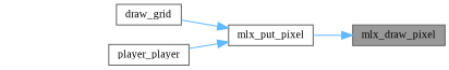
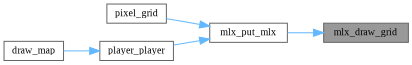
  digraph {
    fontname="Liberation Serif"
    rankdir=RL
    node [color=grey40 fillcolor=white fontname="Liberation Serif" fontsize=10 shape=box style=filled]
    edge [color=steelblue1 dir=back fontname="Liberation Serif" fontsize=10 labelfontname=Helvetica labelfontsize=10 style=solid]
-   n1 [color=gray40 fillcolor=grey60 fontcolor=black height=0.2 label=mlx_draw_pixel width=0.4]
-   n2 [height=0.2 label=mlx_put_pixel width=0.4]
-   n3 [height=0.2 label=draw_grid width=0.4]
+   n1 [color=gray40 fillcolor=grey60 fontcolor=black height=0.2 label=mlx_draw_grid width=0.4]
+   n2 [height=0.2 label=mlx_put_mlx width=0.4]
+   n3 [height=0.2 label=pixel_grid width=0.4]
    n4 [height=0.2 label=player_player width=0.4]
+   n5 [height=0.2 label=draw_map width=0.4]
    n1 -> n2
    n2 -> n3
    n2 -> n4
+   n4 -> n5
  }
